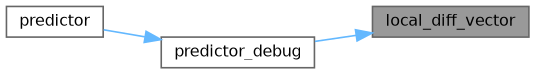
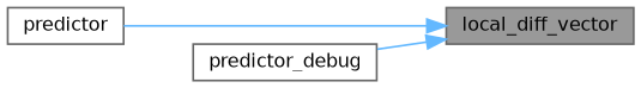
  digraph {
    rankdir=RL
    node [color=grey40 fillcolor=white fontname=Helvetica fontsize=10 shape=box style=filled]
    edge [color=steelblue1 dir=back fontname=Helvetica fontsize=10 labelfontname=Helvetica labelfontsize=10 style=solid]
    n1 [color=gray40 fillcolor=grey60 fontcolor=black height=0.2 label=local_diff_vector width=0.4]
    n2 [height=0.2 label=predictor width=0.4]
    n3 [height=0.2 label=predictor_debug width=0.4]
-   n3 -> n2
+   n1 -> n2
    n1 -> n3
  }
